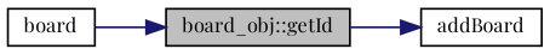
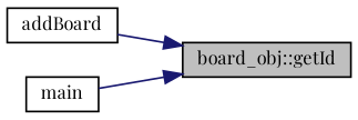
  digraph {
    fontname="Playfair Display"
    rankdir=RL
    node [color=black fillcolor=white fontname="Playfair Display" fontsize=10 shape=record style=filled]
    edge [color=midnightblue dir=back fontname="Playfair Display" fontsize=10 labelfontname=Helvetica labelfontsize=10 style=solid]
    n1 [fillcolor=grey75 fontcolor=black height=0.2 label="board_obj::getId" width=0.4]
    n2 [height=0.2 label=addBoard width=0.4]
-   n3 [height=0.2 label=board width=0.4]
-   n2 -> n1
+   n3 [height=0.2 label=main width=0.4]
+   n1 -> n2
    n1 -> n3
  }
